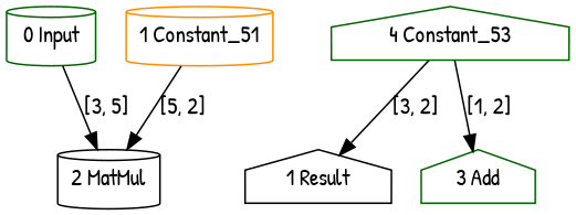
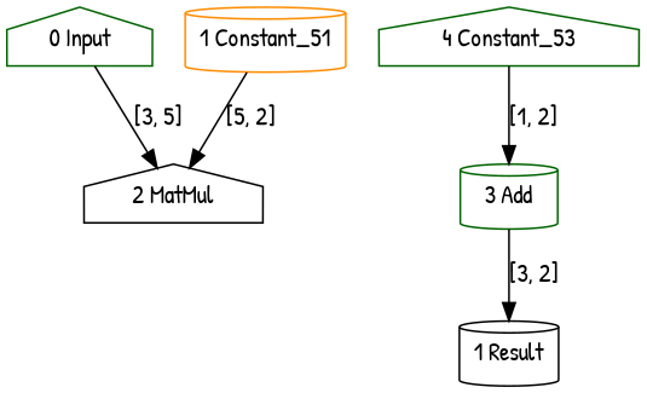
  strict digraph {
    fontname="Patrick Hand"
    node [color=darkgreen fontname="Patrick Hand" shape=house type=Constant]
    edge [fontname="Patrick Hand" style=solid]
-   "0 Input" [shape=cylinder type=nncf_model_input]
-   "2 MatMul" [color=black shape=cylinder type=MatMul]
-   "1 Result" [color=black type=nncf_model_output]
-   "3 Add" [type=Add]
+   "0 Input" [type=nncf_model_input]
+   "2 MatMul" [color=black type=MatMul]
+   "1 Result" [color=black shape=cylinder type=nncf_model_output]
+   "3 Add" [shape=cylinder type=Add]
    "4 Constant_53"
    n6 [color=darkorange label="1 Constant_51" shape=cylinder]
    "0 Input" -> "2 MatMul" [label="[3, 5]"]
-   "4 Constant_53" -> "1 Result" [label="[3, 2]"]
+   "3 Add" -> "1 Result" [label="[3, 2]"]
    "4 Constant_53" -> "3 Add" [label="[1, 2]"]
    n6 -> "2 MatMul" [label="[5, 2]"]
  }
